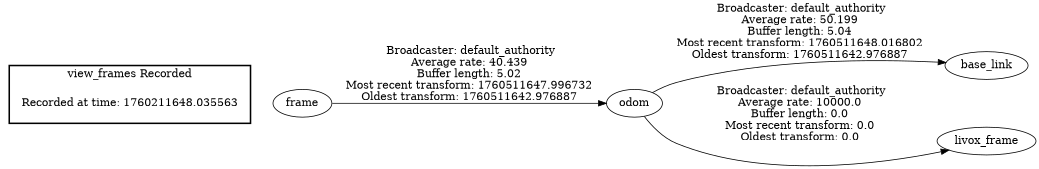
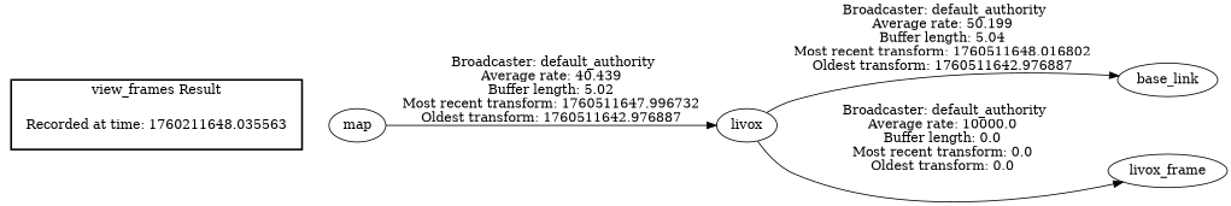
  digraph {
    rankdir=LR
    n1 [label="Recorded at time: 1760211648.035563" shape=plaintext]
-   map [label=frame]
-   odom
+   map
+   odom [label=livox]
    base_link
    livox_frame
    subgraph cluster_1 {
      color=black
-     label="view_frames Recorded"
+     label="view_frames Result"
      style=bold
      n1
    }
    n1 -> map [style=invis]
    map -> odom [label=" Broadcaster: default_authority\nAverage rate: 40.439\nBuffer length: 5.02\nMost recent transform: 1760511647.996732\nOldest transform: 1760511642.976887\n"]
    odom -> base_link [label=" Broadcaster: default_authority\nAverage rate: 50.199\nBuffer length: 5.04\nMost recent transform: 1760511648.016802\nOldest transform: 1760511642.976887\n"]
    odom -> livox_frame [label=" Broadcaster: default_authority\nAverage rate: 10000.0\nBuffer length: 0.0\nMost recent transform: 0.0\nOldest transform: 0.0\n"]
  }
